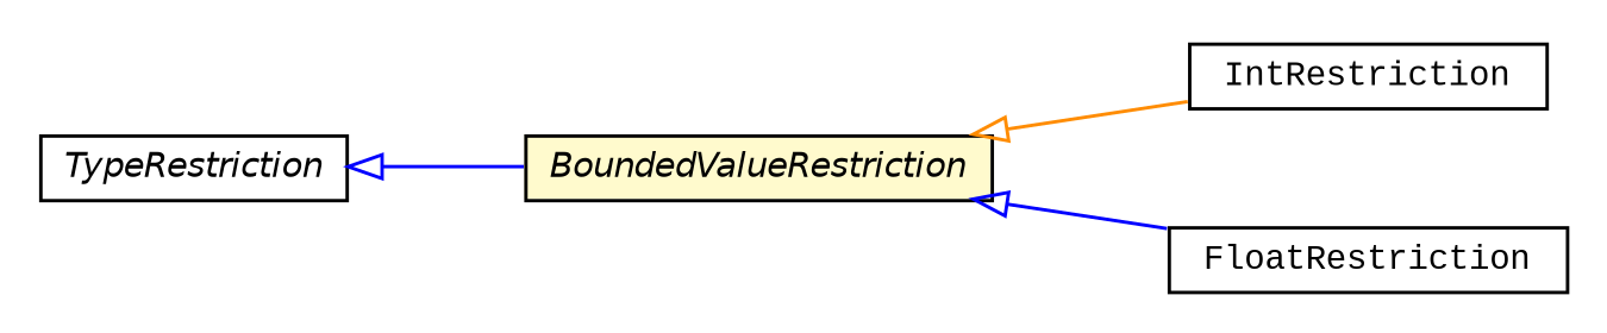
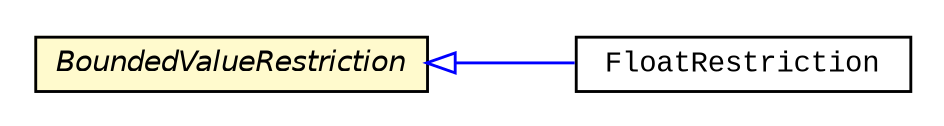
  digraph {
    fontname="Liberation Mono"
    nodesep=0.25
    rankdir=LR
    ranksep=0.5
    node [fontcolor=black fontname="Liberation Mono" fontsize=10.0 shape=plaintext]
    edge [arrowtail=empty color=blue dir=back fontname="Liberation Mono" fontsize=10 headport=p labelfontname=Helvetica labelfontsize=10 tailport=p]
-   n1 [label=<<table title="org.universAAL.middleware.owl.IntRestriction" border="0" cellborder="1" cellspacing="0" cellpadding="2" port="p" href="./IntRestriction.html"> 		<tr><td><table border="0" cellspacing="0" cellpadding="1"> <tr><td align="center" balign="center"> IntRestriction </td></tr> 		</table></td></tr> 		</table>>]
    n2 [label=<<table title="org.universAAL.middleware.owl.BoundedValueRestriction" border="0" cellborder="1" cellspacing="0" cellpadding="2" port="p" bgcolor="lemonChiffon" href="./BoundedValueRestriction.html"> 		<tr><td><table border="0" cellspacing="0" cellpadding="1"> <tr><td align="center" balign="center"><font face="Helvetica-Oblique"> BoundedValueRestriction </font></td></tr> 		</table></td></tr> 		</table>>]
    n3 [label=<<table title="org.universAAL.middleware.owl.FloatRestriction" border="0" cellborder="1" cellspacing="0" cellpadding="2" port="p" href="./FloatRestriction.html"> 		<tr><td><table border="0" cellspacing="0" cellpadding="1"> <tr><td align="center" balign="center"> FloatRestriction </td></tr> 		</table></td></tr> 		</table>>]
-   n4 [label=<<table title="org.universAAL.middleware.owl.TypeRestriction" border="0" cellborder="1" cellspacing="0" cellpadding="2" port="p" href="./TypeRestriction.html"> 		<tr><td><table border="0" cellspacing="0" cellpadding="1"> <tr><td align="center" balign="center"><font face="Helvetica-Oblique"> TypeRestriction </font></td></tr> 		</table></td></tr> 		</table>>]
-   n2 -> n1 [color=darkorange]
    n2 -> n3
-   n4 -> n2
  }
